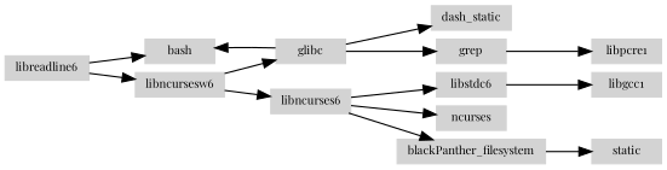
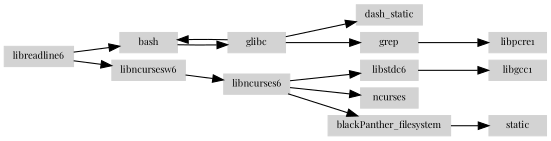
  digraph {
    fontname="Playfair Display"
    minlen=30
    nodesep=0.1
    rankdir=LR
    splines=line
    node [color=lightgray fontname="Playfair Display" fontsize=9 shape=record style=filled]
    edge [fontname="Playfair Display"]
    bash [height=0.1]
    glibc [height=0.1]
    dash_static [height=0.1]
    grep [height=0.1]
    libreadline6 [height=0.1]
    libncursesw6 [height=0.1]
    libpcre1 [height=0.1]
    libncurses6 [height=0.1]
    libstdc6 [height=0.1]
    ncurses [height=0.1]
    blackPanther_filesystem [height=0.1]
    libgcc1 [height=0.1]
    n13 [height=0.1 label=static]
-   libncursesw6 -> glibc
+   bash -> glibc
    glibc -> bash
    glibc -> dash_static
    glibc -> grep
    grep -> libpcre1
    libreadline6 -> bash
    libreadline6 -> libncursesw6
    libncursesw6 -> libncurses6
    libncurses6 -> libstdc6
    libncurses6 -> ncurses
    libncurses6 -> blackPanther_filesystem
    libstdc6 -> libgcc1
    blackPanther_filesystem -> n13
  }
